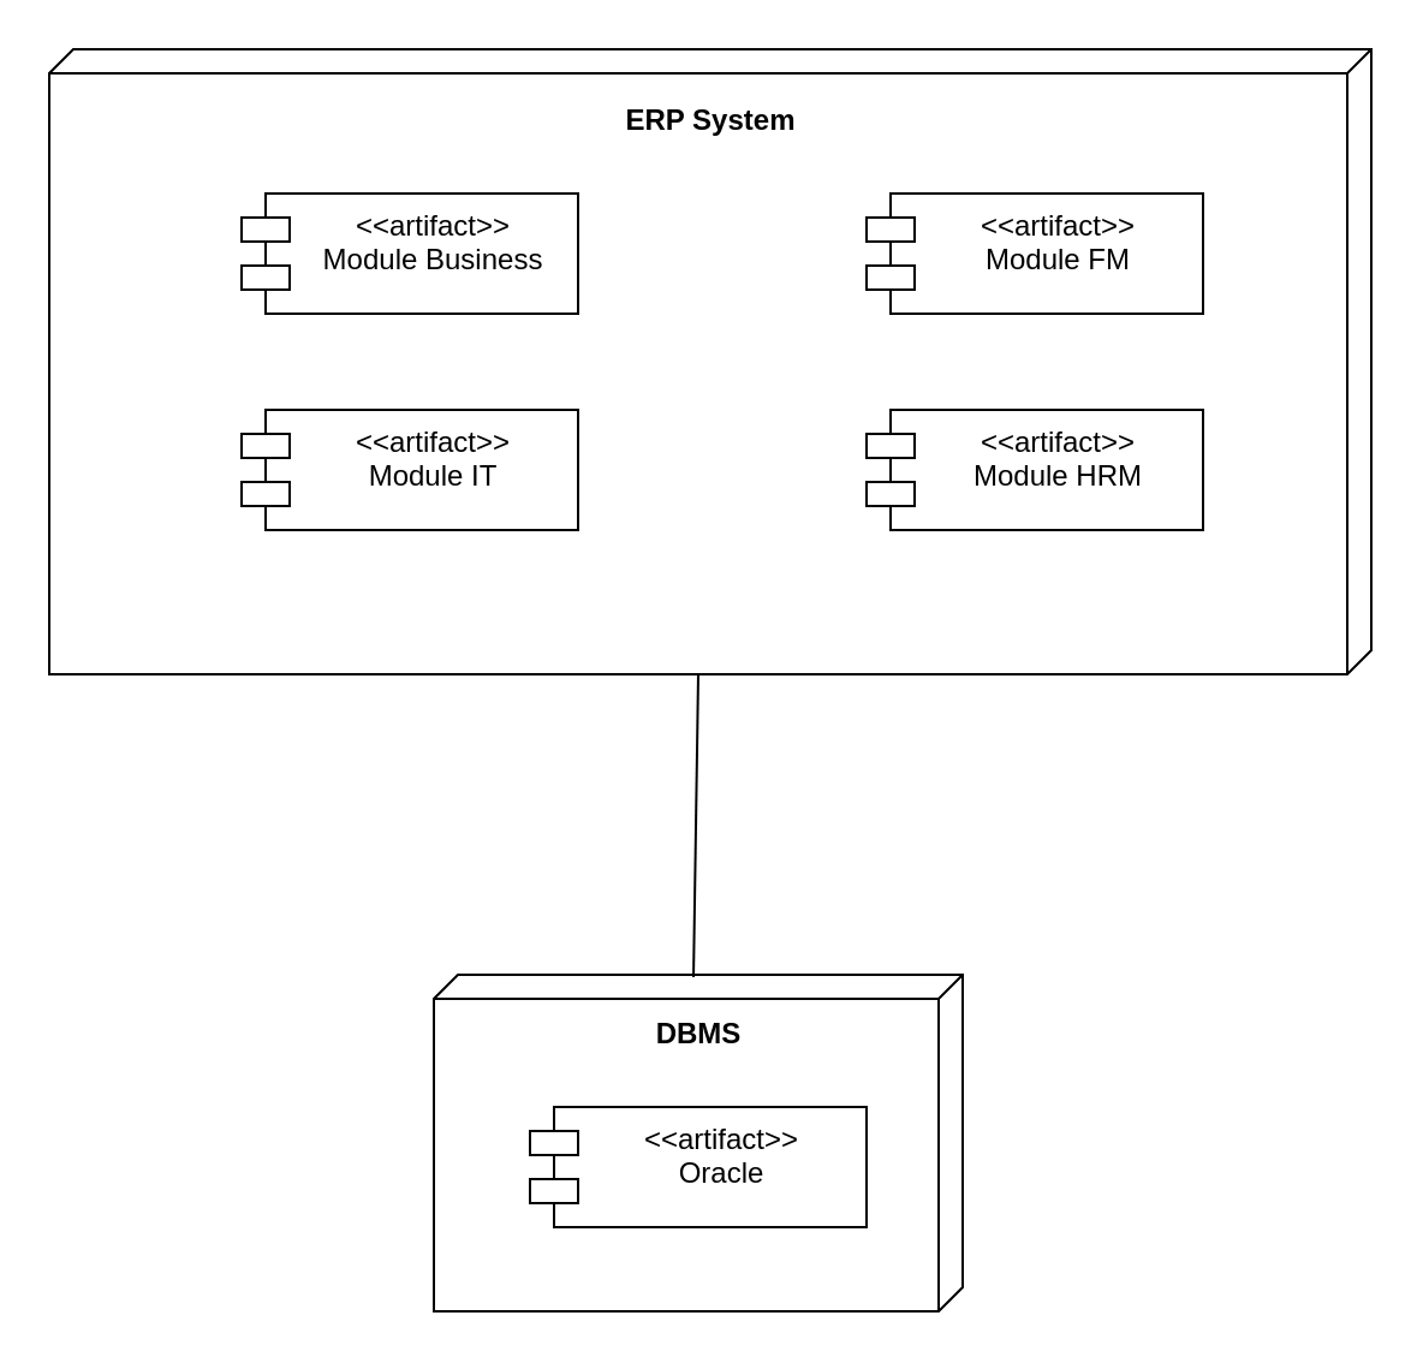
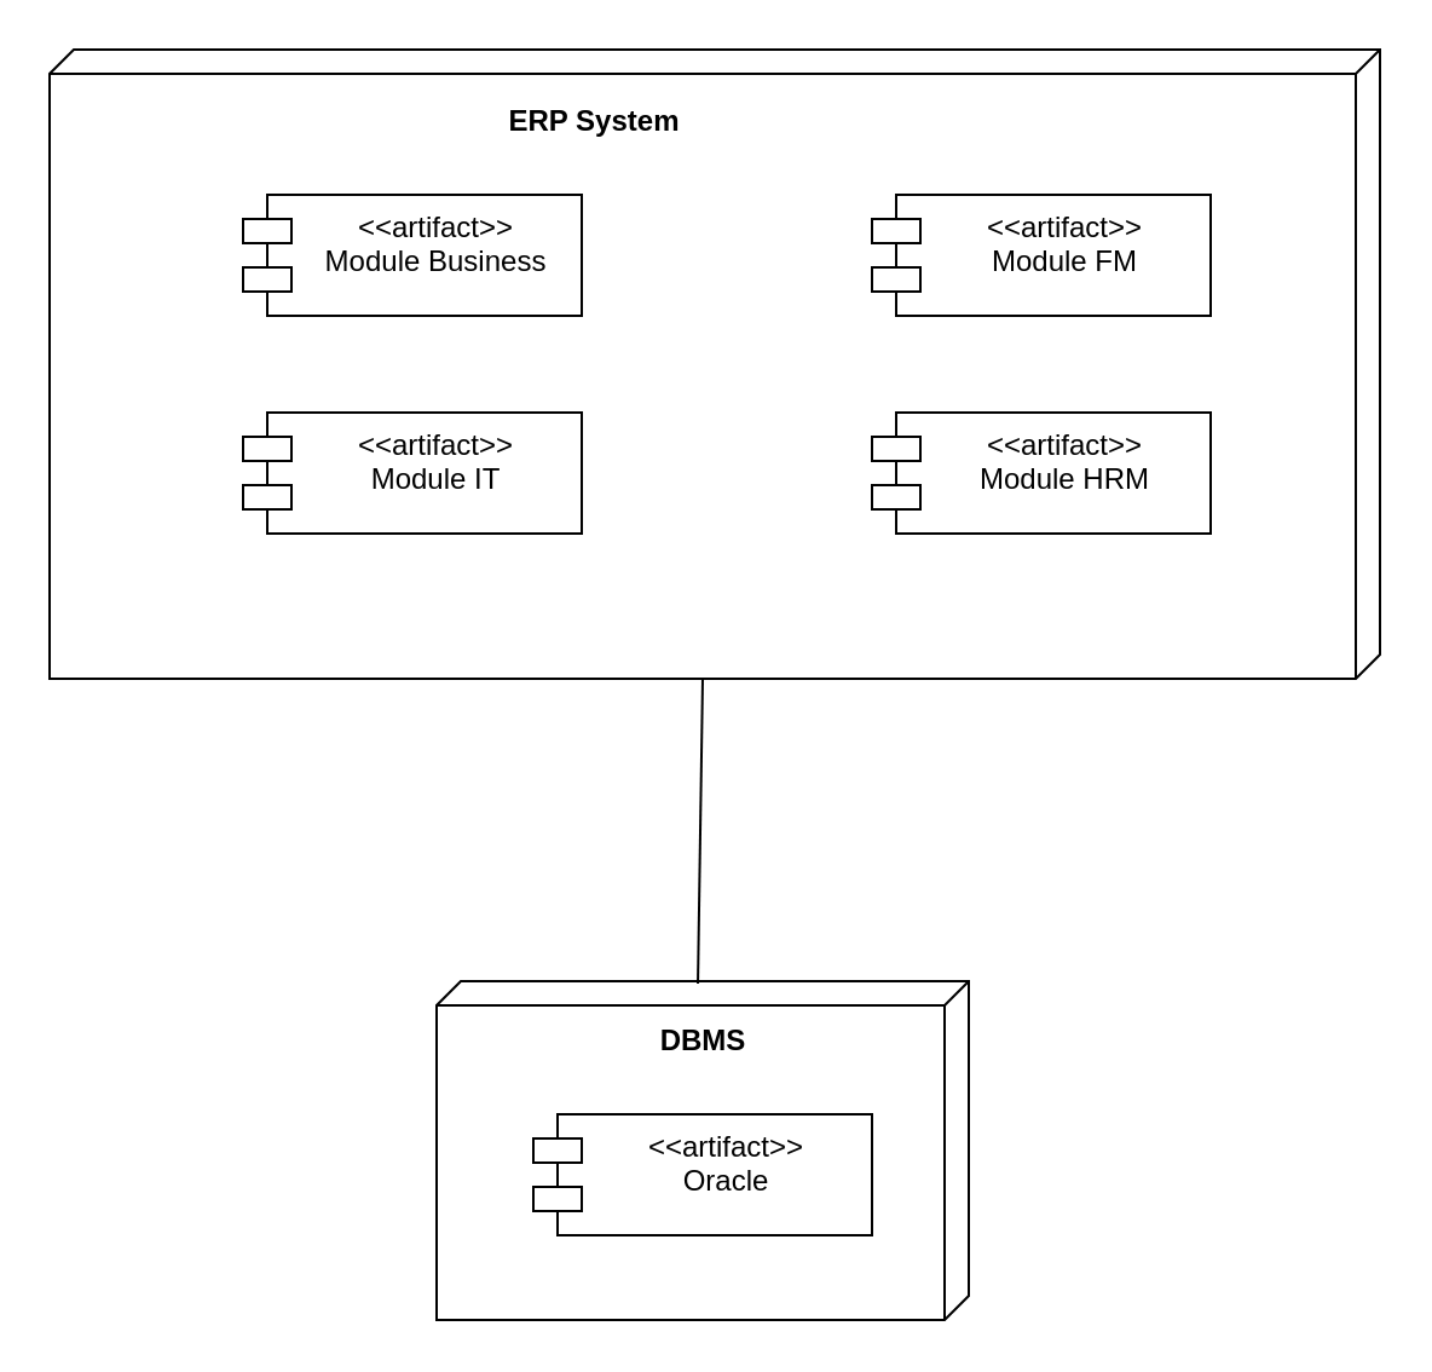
  <mxCell id="0" />
  <mxCell id="1" parent="0" />
  <mxCell id="2" value="" style="verticalAlign=top;align=left;spacingTop=8;spacingLeft=2;spacingRight=12;shape=cube;size=10;direction=south;fontStyle=4;html=1;" parent="1" vertex="1"><mxGeometry x="20" y="20" width="550" height="260" as="geometry" /></mxCell>
- <mxCell id="3" value="ERP System" style="text;html=1;align=center;verticalAlign=middle;resizable=0;points=[];autosize=1;strokeColor=none;fillColor=none;fontStyle=1" parent="1" vertex="1"><mxGeometry x="255" y="40" width="80" height="20" as="geometry" /></mxCell>
+ <mxCell id="3" value="ERP System" style="text;html=1;align=center;verticalAlign=middle;resizable=0;points=[];autosize=1;strokeColor=none;fillColor=none;fontStyle=1" parent="1" vertex="1"><mxGeometry x="205" y="40" width="80" height="20" as="geometry" /></mxCell>
  <mxCell id="4" value="&lt;&lt;artifact&gt;&gt;&#10;Module Business" style="shape=module;align=left;spacingLeft=20;align=center;verticalAlign=top;" parent="1" vertex="1"><mxGeometry x="100" y="80" width="140" height="50" as="geometry" /></mxCell>
  <mxCell id="5" value="&lt;&lt;artifact&gt;&gt;&#10;Module IT" style="shape=module;align=left;spacingLeft=20;align=center;verticalAlign=top;" parent="1" vertex="1"><mxGeometry x="100" y="170" width="140" height="50" as="geometry" /></mxCell>
  <mxCell id="6" value="&lt;&lt;artifact&gt;&gt;&#10;Module HRM" style="shape=module;align=left;spacingLeft=20;align=center;verticalAlign=top;" parent="1" vertex="1"><mxGeometry x="360" y="170" width="140" height="50" as="geometry" /></mxCell>
  <mxCell id="7" value="&lt;&lt;artifact&gt;&gt;&#10;Module FM" style="shape=module;align=left;spacingLeft=20;align=center;verticalAlign=top;" parent="1" vertex="1"><mxGeometry x="360" y="80" width="140" height="50" as="geometry" /></mxCell>
  <mxCell id="8" value="" style="verticalAlign=top;align=left;spacingTop=8;spacingLeft=2;spacingRight=12;shape=cube;size=10;direction=south;fontStyle=4;html=1;" parent="1" vertex="1"><mxGeometry x="180" y="405" width="220" height="140" as="geometry" /></mxCell>
  <mxCell id="9" value="DBMS" style="text;html=1;align=center;verticalAlign=middle;resizable=0;points=[];autosize=1;strokeColor=none;fillColor=none;fontStyle=1" parent="1" vertex="1"><mxGeometry x="265" y="420" width="50" height="20" as="geometry" /></mxCell>
  <mxCell id="10" value="&lt;&lt;artifact&gt;&gt;&#10;Oracle" style="shape=module;align=left;spacingLeft=20;align=center;verticalAlign=top;" parent="1" vertex="1"><mxGeometry x="220" y="460" width="140" height="50" as="geometry" /></mxCell>
  <mxCell id="11" value="" style="endArrow=none;html=1;rounded=0;exitX=0.007;exitY=0.509;exitDx=0;exitDy=0;exitPerimeter=0;entryX=0;entryY=0;entryDx=260;entryDy=280;entryPerimeter=0;" parent="1" source="8" target="2" edge="1"><mxGeometry width="50" height="50" relative="1" as="geometry"><mxPoint x="280" y="300" as="sourcePoint" /><mxPoint x="330" y="250" as="targetPoint" /></mxGeometry></mxCell>
